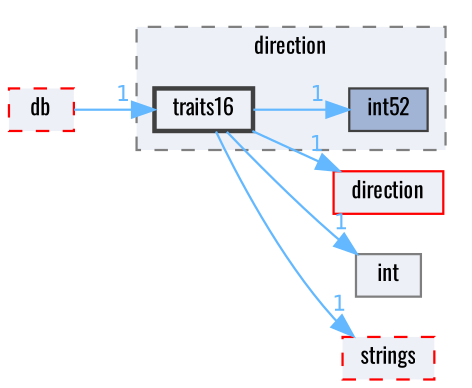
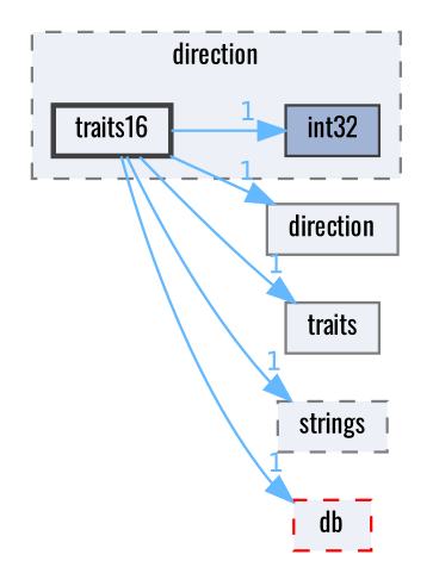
  digraph {
    compound=true
    fontname=Oswald
    rankdir=LR
    node [color=grey25 fillcolor="#edf0f7" fontname=Oswald fontsize=10 shape=box style=filled]
    edge [color=steelblue1 fontcolor=steelblue1 fontname=Oswald fontsize=10 headlabel=1 labeldistance=1.5 labelfontname=Helvetica labelfontsize=10]
-   n1 [fillcolor="#a2b4d6" height=0.2 label=int52 width=0.4]
+   n1 [fillcolor="#a2b4d6" height=0.2 label=int32 width=0.4]
    n2 [height=0.2 label=traits16 style="filled,bold" width=0.4]
-   n3 [color=red height=0.2 label=direction width=0.4]
-   n4 [color=grey50 height=0.2 label=int width=0.4]
-   n5 [color=red height=0.2 label=strings style="filled,dashed" width=0.4]
+   n3 [color=grey50 height=0.2 label=direction width=0.4]
+   n4 [color=grey50 height=0.2 label=traits width=0.4]
+   n5 [color=grey50 height=0.2 label=strings style="filled,dashed" width=0.4]
    n6 [color=red height=0.2 label=db style="filled,dashed" width=0.4]
    subgraph cluster_1 {
      bgcolor="#edf0f7"
      fontsize=10
      label=direction
      pencolor=grey50
      style="filled,dashed"
      n1
      n2
    }
    n2 -> n1
    n2 -> n3
    n2 -> n4
    n2 -> n5
-   n6 -> n2
+   n2 -> n6
  }
